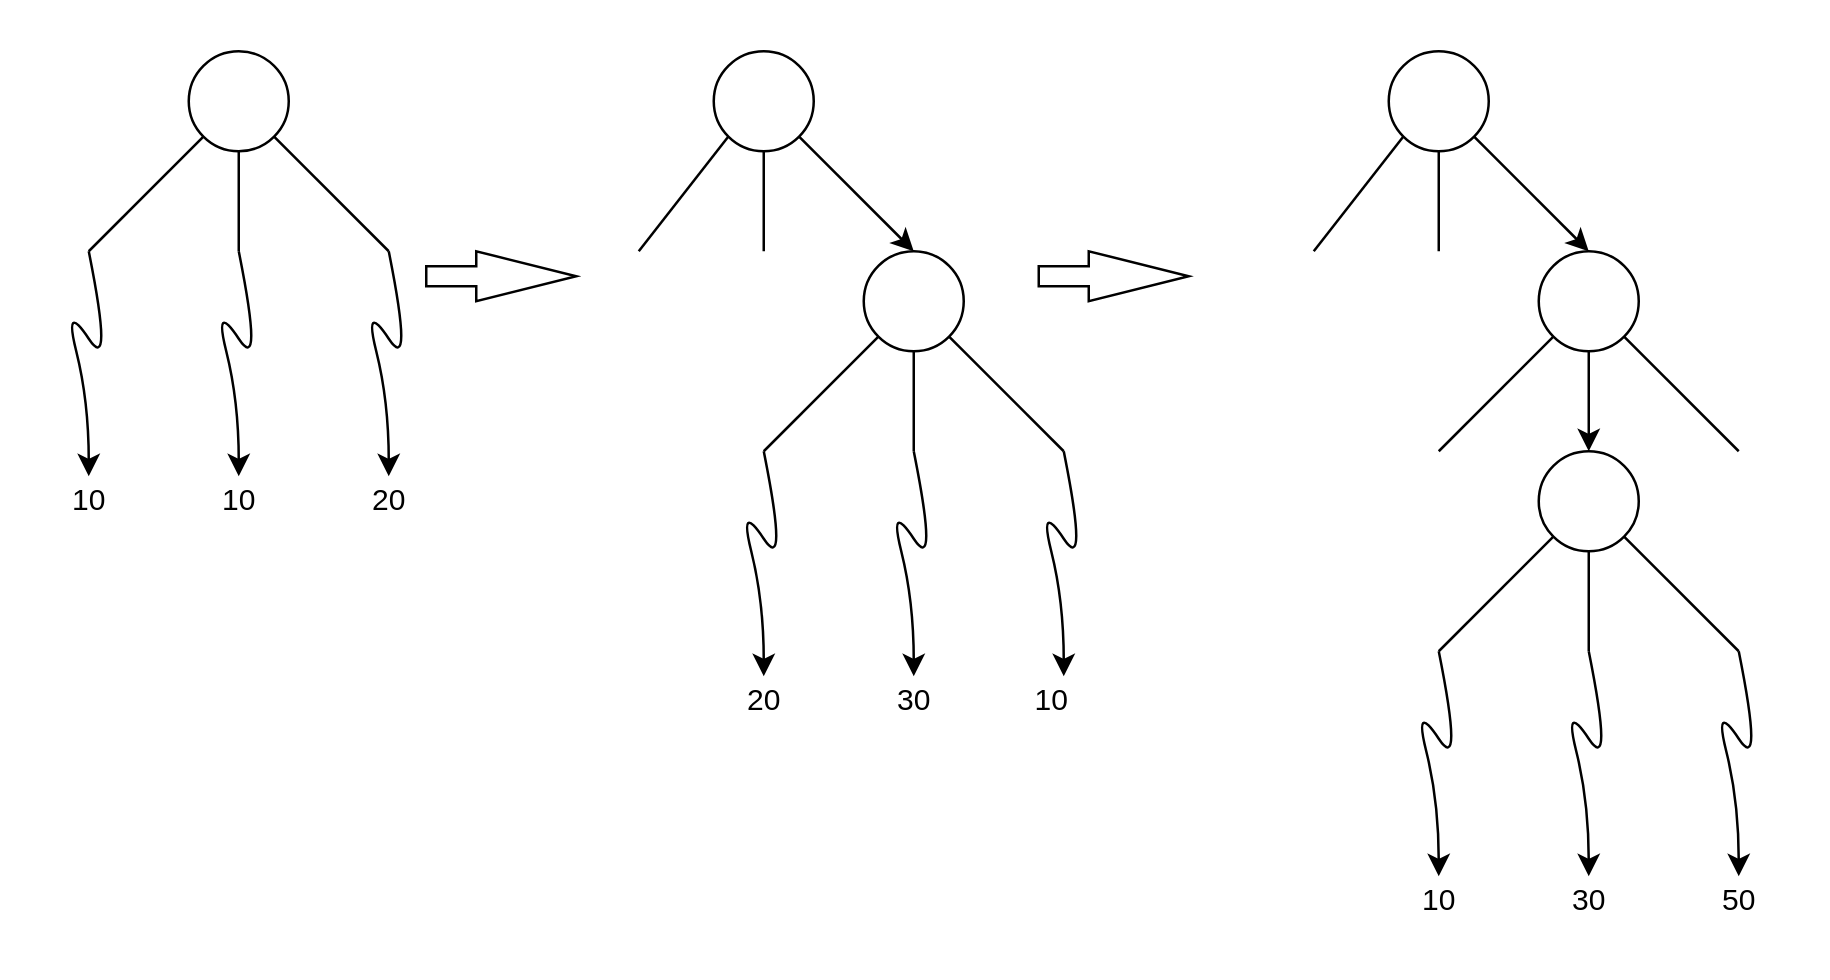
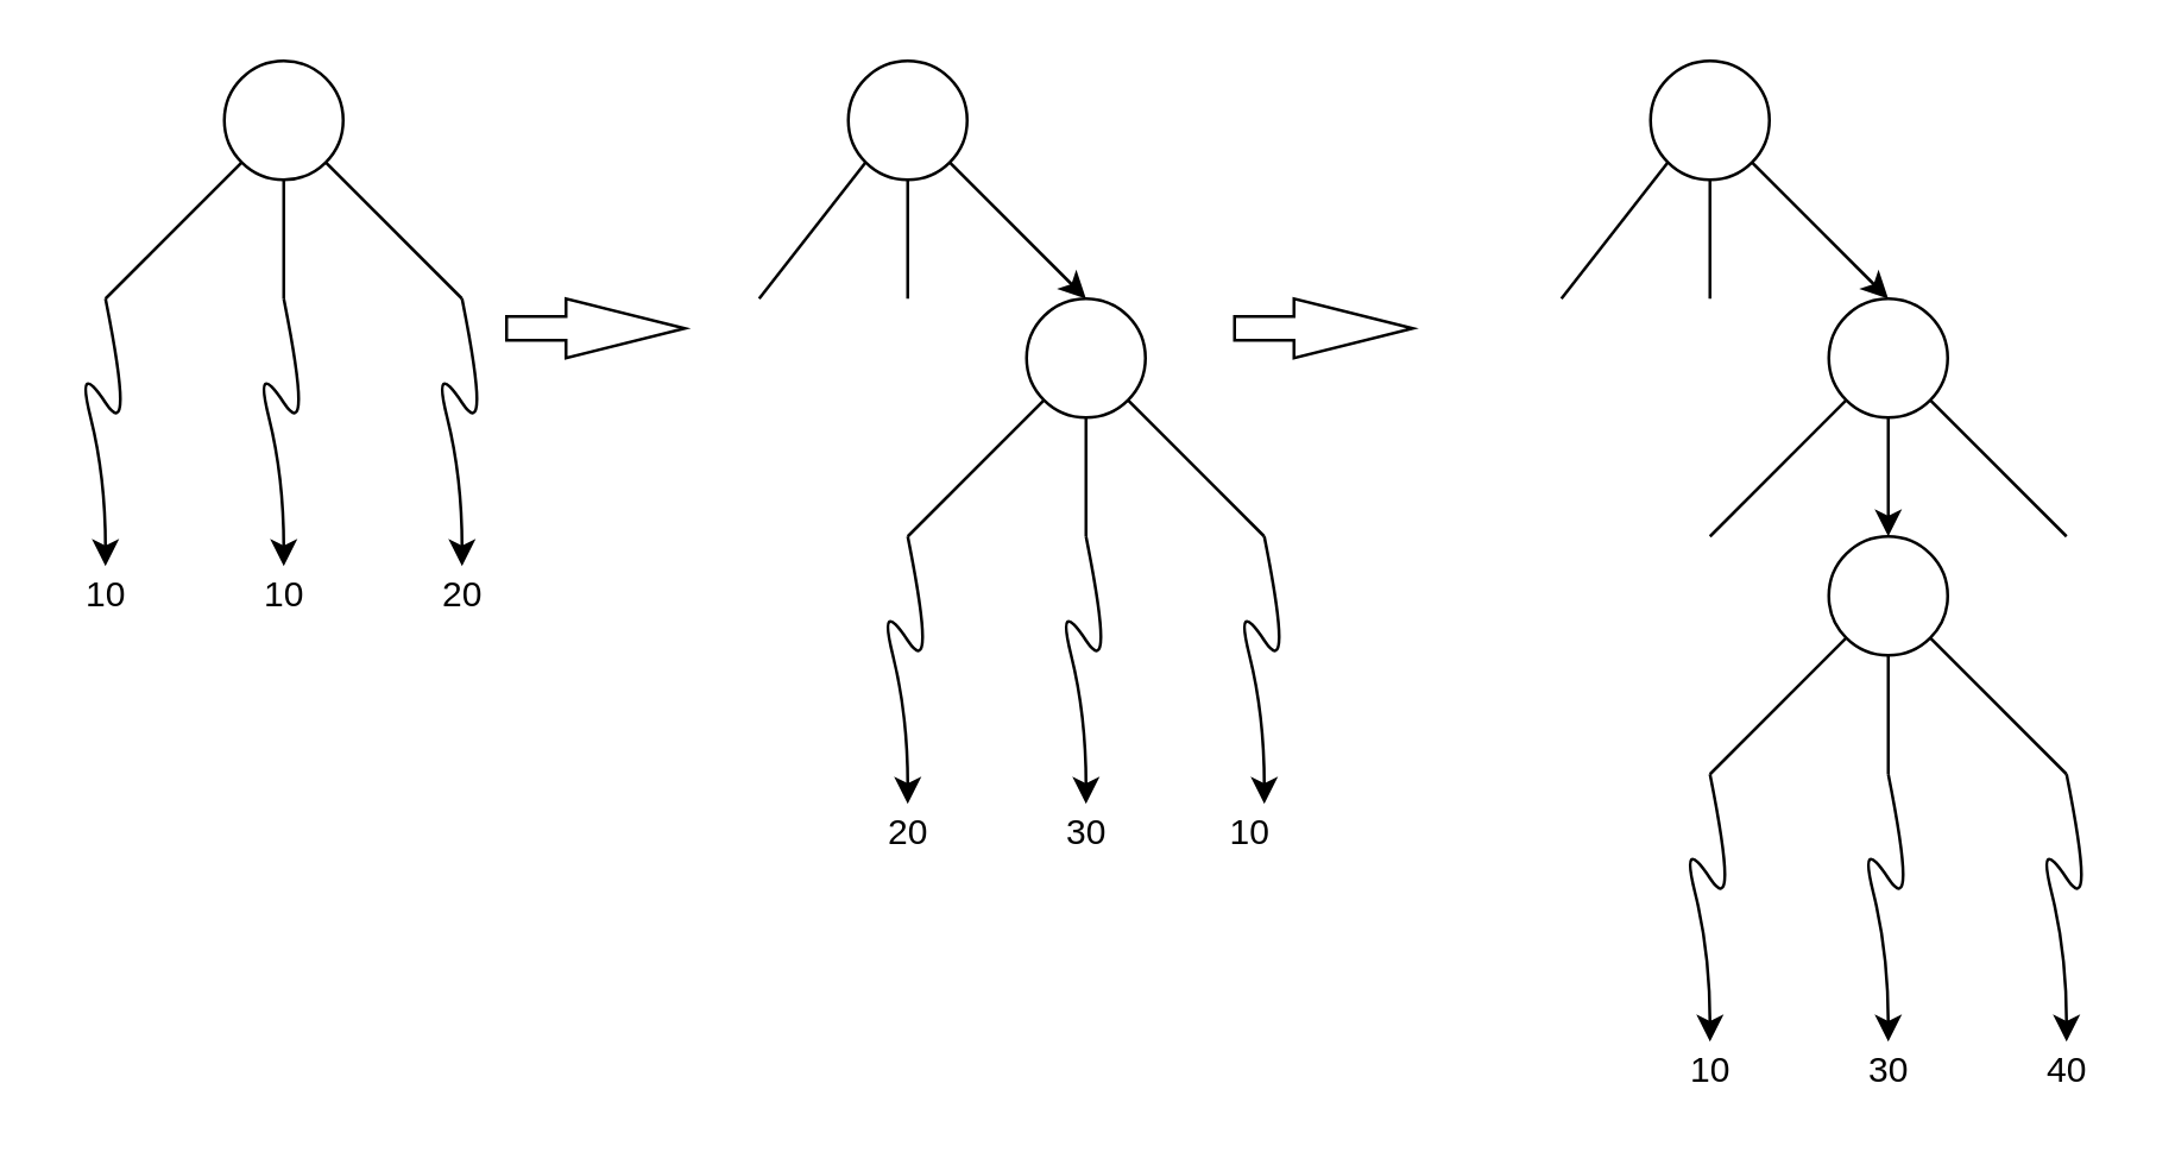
  <mxCell id="0" />
  <mxCell id="1" parent="0" />
  <mxCell id="2" value="" style="ellipse;whiteSpace=wrap;html=1;aspect=fixed;" vertex="1" parent="1"><mxGeometry x="75" y="20" width="40" height="40" as="geometry" /></mxCell>
  <mxCell id="3" value="" style="endArrow=none;html=1;entryX=0;entryY=1;entryDx=0;entryDy=0;" edge="1" parent="1" target="2"><mxGeometry width="50" height="50" relative="1" as="geometry"><mxPoint x="35" y="100" as="sourcePoint" /><mxPoint x="505" y="250" as="targetPoint" /></mxGeometry></mxCell>
  <mxCell id="4" value="" style="endArrow=none;html=1;entryX=0.5;entryY=1;entryDx=0;entryDy=0;" edge="1" parent="1" target="2"><mxGeometry width="50" height="50" relative="1" as="geometry"><mxPoint x="95" y="100" as="sourcePoint" /><mxPoint x="505" y="250" as="targetPoint" /></mxGeometry></mxCell>
  <mxCell id="5" value="" style="endArrow=none;html=1;entryX=1;entryY=1;entryDx=0;entryDy=0;" edge="1" parent="1" target="2"><mxGeometry width="50" height="50" relative="1" as="geometry"><mxPoint x="155" y="100" as="sourcePoint" /><mxPoint x="505" y="250" as="targetPoint" /></mxGeometry></mxCell>
  <mxCell id="6" value="" style="curved=1;endArrow=classic;html=1;" edge="1" parent="1"><mxGeometry width="50" height="50" relative="1" as="geometry"><mxPoint x="35" y="100" as="sourcePoint" /><mxPoint x="35" y="190" as="targetPoint" /><Array as="points"><mxPoint x="45" y="150" /><mxPoint x="25" y="120" /><mxPoint x="35" y="160" /></Array></mxGeometry></mxCell>
  <mxCell id="7" value="" style="curved=1;endArrow=classic;html=1;" edge="1" parent="1"><mxGeometry width="50" height="50" relative="1" as="geometry"><mxPoint x="95" y="100" as="sourcePoint" /><mxPoint x="95" y="190" as="targetPoint" /><Array as="points"><mxPoint x="105" y="150" /><mxPoint x="85" y="120" /><mxPoint x="95" y="160" /></Array></mxGeometry></mxCell>
  <mxCell id="8" value="" style="curved=1;endArrow=classic;html=1;" edge="1" parent="1"><mxGeometry width="50" height="50" relative="1" as="geometry"><mxPoint x="155" y="100" as="sourcePoint" /><mxPoint x="155" y="190" as="targetPoint" /><Array as="points"><mxPoint x="165" y="150" /><mxPoint x="145" y="120" /><mxPoint x="155" y="160" /></Array></mxGeometry></mxCell>
  <mxCell id="9" value="10" style="text;html=1;align=center;verticalAlign=middle;resizable=0;points=[];autosize=1;strokeColor=none;" vertex="1" parent="1"><mxGeometry x="20" y="190" width="30" height="20" as="geometry" /></mxCell>
  <mxCell id="10" value="10" style="text;html=1;align=center;verticalAlign=middle;resizable=0;points=[];autosize=1;strokeColor=none;" vertex="1" parent="1"><mxGeometry x="80" y="190" width="30" height="20" as="geometry" /></mxCell>
  <mxCell id="11" value="20" style="text;html=1;align=center;verticalAlign=middle;resizable=0;points=[];autosize=1;strokeColor=none;" vertex="1" parent="1"><mxGeometry x="140" y="190" width="30" height="20" as="geometry" /></mxCell>
  <mxCell id="12" value="" style="ellipse;whiteSpace=wrap;html=1;aspect=fixed;" vertex="1" parent="1"><mxGeometry x="285" y="20" width="40" height="40" as="geometry" /></mxCell>
  <mxCell id="13" value="" style="endArrow=none;html=1;entryX=0;entryY=1;entryDx=0;entryDy=0;" edge="1" parent="1" target="12"><mxGeometry width="50" height="50" relative="1" as="geometry"><mxPoint x="255" y="100" as="sourcePoint" /><mxPoint x="695" y="250" as="targetPoint" /></mxGeometry></mxCell>
  <mxCell id="14" value="" style="endArrow=none;html=1;entryX=0.5;entryY=1;entryDx=0;entryDy=0;" edge="1" parent="1" target="12"><mxGeometry width="50" height="50" relative="1" as="geometry"><mxPoint x="305" y="100" as="sourcePoint" /><mxPoint x="715" y="250" as="targetPoint" /></mxGeometry></mxCell>
  <mxCell id="15" value="" style="endArrow=classic;html=1;exitX=1;exitY=1;exitDx=0;exitDy=0;" edge="1" parent="1" source="12"><mxGeometry width="50" height="50" relative="1" as="geometry"><mxPoint x="425" y="230" as="sourcePoint" /><mxPoint x="365" y="100" as="targetPoint" /></mxGeometry></mxCell>
  <mxCell id="16" value="" style="ellipse;whiteSpace=wrap;html=1;aspect=fixed;" vertex="1" parent="1"><mxGeometry x="345" y="100" width="40" height="40" as="geometry" /></mxCell>
  <mxCell id="17" value="" style="endArrow=none;html=1;entryX=0;entryY=1;entryDx=0;entryDy=0;" edge="1" parent="1" target="16"><mxGeometry width="50" height="50" relative="1" as="geometry"><mxPoint x="305" y="180" as="sourcePoint" /><mxPoint x="775" y="330" as="targetPoint" /></mxGeometry></mxCell>
  <mxCell id="18" value="" style="endArrow=none;html=1;entryX=0.5;entryY=1;entryDx=0;entryDy=0;" edge="1" parent="1" target="16"><mxGeometry width="50" height="50" relative="1" as="geometry"><mxPoint x="365" y="180" as="sourcePoint" /><mxPoint x="775" y="330" as="targetPoint" /></mxGeometry></mxCell>
  <mxCell id="19" value="" style="endArrow=none;html=1;entryX=1;entryY=1;entryDx=0;entryDy=0;" edge="1" parent="1" target="16"><mxGeometry width="50" height="50" relative="1" as="geometry"><mxPoint x="425" y="180" as="sourcePoint" /><mxPoint x="775" y="330" as="targetPoint" /></mxGeometry></mxCell>
  <mxCell id="20" value="" style="curved=1;endArrow=classic;html=1;" edge="1" parent="1"><mxGeometry width="50" height="50" relative="1" as="geometry"><mxPoint x="305" y="180" as="sourcePoint" /><mxPoint x="305" y="270" as="targetPoint" /><Array as="points"><mxPoint x="315" y="230" /><mxPoint x="295" y="200" /><mxPoint x="305" y="240" /></Array></mxGeometry></mxCell>
  <mxCell id="21" value="" style="curved=1;endArrow=classic;html=1;" edge="1" parent="1"><mxGeometry width="50" height="50" relative="1" as="geometry"><mxPoint x="365" y="180" as="sourcePoint" /><mxPoint x="365" y="270" as="targetPoint" /><Array as="points"><mxPoint x="375" y="230" /><mxPoint x="355" y="200" /><mxPoint x="365" y="240" /></Array></mxGeometry></mxCell>
  <mxCell id="22" value="" style="curved=1;endArrow=classic;html=1;" edge="1" parent="1"><mxGeometry width="50" height="50" relative="1" as="geometry"><mxPoint x="425" y="180" as="sourcePoint" /><mxPoint x="425" y="270" as="targetPoint" /><Array as="points"><mxPoint x="435" y="230" /><mxPoint x="415" y="200" /><mxPoint x="425" y="240" /></Array></mxGeometry></mxCell>
  <mxCell id="23" value="20" style="text;html=1;align=center;verticalAlign=middle;resizable=0;points=[];autosize=1;strokeColor=none;" vertex="1" parent="1"><mxGeometry x="290" y="270" width="30" height="20" as="geometry" /></mxCell>
  <mxCell id="24" value="30" style="text;html=1;align=center;verticalAlign=middle;resizable=0;points=[];autosize=1;strokeColor=none;" vertex="1" parent="1"><mxGeometry x="350" y="270" width="30" height="20" as="geometry" /></mxCell>
  <mxCell id="25" value="10" style="text;html=1;align=center;verticalAlign=middle;resizable=0;points=[];autosize=1;strokeColor=none;" vertex="1" parent="1"><mxGeometry x="405" y="270" width="30" height="20" as="geometry" /></mxCell>
  <mxCell id="26" value="" style="html=1;shadow=0;dashed=0;align=center;verticalAlign=middle;shape=mxgraph.arrows2.arrow;dy=0.6;dx=40;notch=0;" vertex="1" parent="1"><mxGeometry x="170" y="100" width="60" height="20" as="geometry" /></mxCell>
  <mxCell id="27" value="" style="html=1;shadow=0;dashed=0;align=center;verticalAlign=middle;shape=mxgraph.arrows2.arrow;dy=0.6;dx=40;notch=0;" vertex="1" parent="1"><mxGeometry x="415" y="100" width="60" height="20" as="geometry" /></mxCell>
  <mxCell id="28" value="" style="ellipse;whiteSpace=wrap;html=1;aspect=fixed;" vertex="1" parent="1"><mxGeometry x="555" y="20" width="40" height="40" as="geometry" /></mxCell>
  <mxCell id="29" value="" style="endArrow=none;html=1;entryX=0;entryY=1;entryDx=0;entryDy=0;" edge="1" parent="1" target="28"><mxGeometry width="50" height="50" relative="1" as="geometry"><mxPoint x="525" y="100" as="sourcePoint" /><mxPoint x="965" y="250" as="targetPoint" /></mxGeometry></mxCell>
  <mxCell id="30" value="" style="endArrow=none;html=1;entryX=0.5;entryY=1;entryDx=0;entryDy=0;" edge="1" parent="1" target="28"><mxGeometry width="50" height="50" relative="1" as="geometry"><mxPoint x="575" y="100" as="sourcePoint" /><mxPoint x="985" y="250" as="targetPoint" /></mxGeometry></mxCell>
  <mxCell id="31" value="" style="endArrow=classic;html=1;exitX=1;exitY=1;exitDx=0;exitDy=0;" edge="1" parent="1" source="28"><mxGeometry width="50" height="50" relative="1" as="geometry"><mxPoint x="695" y="230" as="sourcePoint" /><mxPoint x="635" y="100" as="targetPoint" /></mxGeometry></mxCell>
  <mxCell id="32" value="" style="ellipse;whiteSpace=wrap;html=1;aspect=fixed;" vertex="1" parent="1"><mxGeometry x="615" y="100" width="40" height="40" as="geometry" /></mxCell>
  <mxCell id="33" value="" style="endArrow=none;html=1;entryX=0;entryY=1;entryDx=0;entryDy=0;" edge="1" parent="1" target="32"><mxGeometry width="50" height="50" relative="1" as="geometry"><mxPoint x="575" y="180" as="sourcePoint" /><mxPoint x="1045" y="330" as="targetPoint" /></mxGeometry></mxCell>
  <mxCell id="34" value="" style="endArrow=none;html=1;entryX=1;entryY=1;entryDx=0;entryDy=0;" edge="1" parent="1" target="32"><mxGeometry width="50" height="50" relative="1" as="geometry"><mxPoint x="695" y="180" as="sourcePoint" /><mxPoint x="1045" y="330" as="targetPoint" /></mxGeometry></mxCell>
  <mxCell id="35" value="" style="endArrow=classic;html=1;exitX=0.5;exitY=1;exitDx=0;exitDy=0;" edge="1" parent="1" source="32"><mxGeometry width="50" height="50" relative="1" as="geometry"><mxPoint x="455" y="230" as="sourcePoint" /><mxPoint x="635" y="180" as="targetPoint" /></mxGeometry></mxCell>
  <mxCell id="36" value="" style="ellipse;whiteSpace=wrap;html=1;aspect=fixed;" vertex="1" parent="1"><mxGeometry x="615" y="180" width="40" height="40" as="geometry" /></mxCell>
  <mxCell id="37" value="" style="endArrow=none;html=1;entryX=0;entryY=1;entryDx=0;entryDy=0;" edge="1" parent="1" target="36"><mxGeometry width="50" height="50" relative="1" as="geometry"><mxPoint x="575" y="260" as="sourcePoint" /><mxPoint x="1045" y="410" as="targetPoint" /></mxGeometry></mxCell>
  <mxCell id="38" value="" style="endArrow=none;html=1;entryX=0.5;entryY=1;entryDx=0;entryDy=0;" edge="1" parent="1" target="36"><mxGeometry width="50" height="50" relative="1" as="geometry"><mxPoint x="635" y="260" as="sourcePoint" /><mxPoint x="1045" y="410" as="targetPoint" /></mxGeometry></mxCell>
  <mxCell id="39" value="" style="endArrow=none;html=1;entryX=1;entryY=1;entryDx=0;entryDy=0;" edge="1" parent="1" target="36"><mxGeometry width="50" height="50" relative="1" as="geometry"><mxPoint x="695" y="260" as="sourcePoint" /><mxPoint x="1045" y="410" as="targetPoint" /></mxGeometry></mxCell>
  <mxCell id="40" value="" style="curved=1;endArrow=classic;html=1;" edge="1" parent="1"><mxGeometry width="50" height="50" relative="1" as="geometry"><mxPoint x="575" y="260" as="sourcePoint" /><mxPoint x="575" y="350" as="targetPoint" /><Array as="points"><mxPoint x="585" y="310" /><mxPoint x="565" y="280" /><mxPoint x="575" y="320" /></Array></mxGeometry></mxCell>
  <mxCell id="41" value="" style="curved=1;endArrow=classic;html=1;" edge="1" parent="1"><mxGeometry width="50" height="50" relative="1" as="geometry"><mxPoint x="635" y="260" as="sourcePoint" /><mxPoint x="635" y="350" as="targetPoint" /><Array as="points"><mxPoint x="645" y="310" /><mxPoint x="625" y="280" /><mxPoint x="635" y="320" /></Array></mxGeometry></mxCell>
  <mxCell id="42" value="" style="curved=1;endArrow=classic;html=1;" edge="1" parent="1"><mxGeometry width="50" height="50" relative="1" as="geometry"><mxPoint x="695" y="260" as="sourcePoint" /><mxPoint x="695" y="350" as="targetPoint" /><Array as="points"><mxPoint x="705" y="310" /><mxPoint x="685" y="280" /><mxPoint x="695" y="320" /></Array></mxGeometry></mxCell>
  <mxCell id="43" value="10" style="text;html=1;align=center;verticalAlign=middle;resizable=0;points=[];autosize=1;strokeColor=none;" vertex="1" parent="1"><mxGeometry x="560" y="350" width="30" height="20" as="geometry" /></mxCell>
  <mxCell id="44" value="30" style="text;html=1;align=center;verticalAlign=middle;resizable=0;points=[];autosize=1;strokeColor=none;" vertex="1" parent="1"><mxGeometry x="620" y="350" width="30" height="20" as="geometry" /></mxCell>
- <mxCell id="45" value="50" style="text;html=1;align=center;verticalAlign=middle;resizable=0;points=[];autosize=1;strokeColor=none;" vertex="1" parent="1"><mxGeometry x="680" y="350" width="30" height="20" as="geometry" /></mxCell>
+ <mxCell id="45" value="40" style="text;html=1;align=center;verticalAlign=middle;resizable=0;points=[];autosize=1;strokeColor=none;" vertex="1" parent="1"><mxGeometry x="680" y="350" width="30" height="20" as="geometry" /></mxCell>
